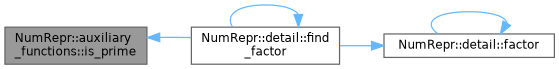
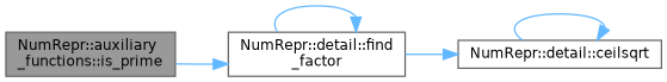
  digraph {
    rankdir=LR
    node [color=grey40 fillcolor=white fontname=Helvetica fontsize=10 shape=box style=filled]
    edge [color=steelblue1 fontname=Helvetica fontsize=10 labelfontname=Helvetica labelfontsize=10 style=solid]
    n1 [color=gray40 fillcolor=grey60 fontcolor=black height=0.2 label="NumRepr::auxiliary\l_functions::is_prime" width=0.4]
    n2 [height=0.2 label="NumRepr::detail::find\l_factor" width=0.4]
-   n3 [height=0.2 label="NumRepr::detail::factor" width=0.4]
-   n2 -> n1
+   n3 [height=0.2 label="NumRepr::detail::ceilsqrt" width=0.4]
+   n1 -> n2
    n2 -> n2
    n2 -> n3
    n3 -> n3
  }
